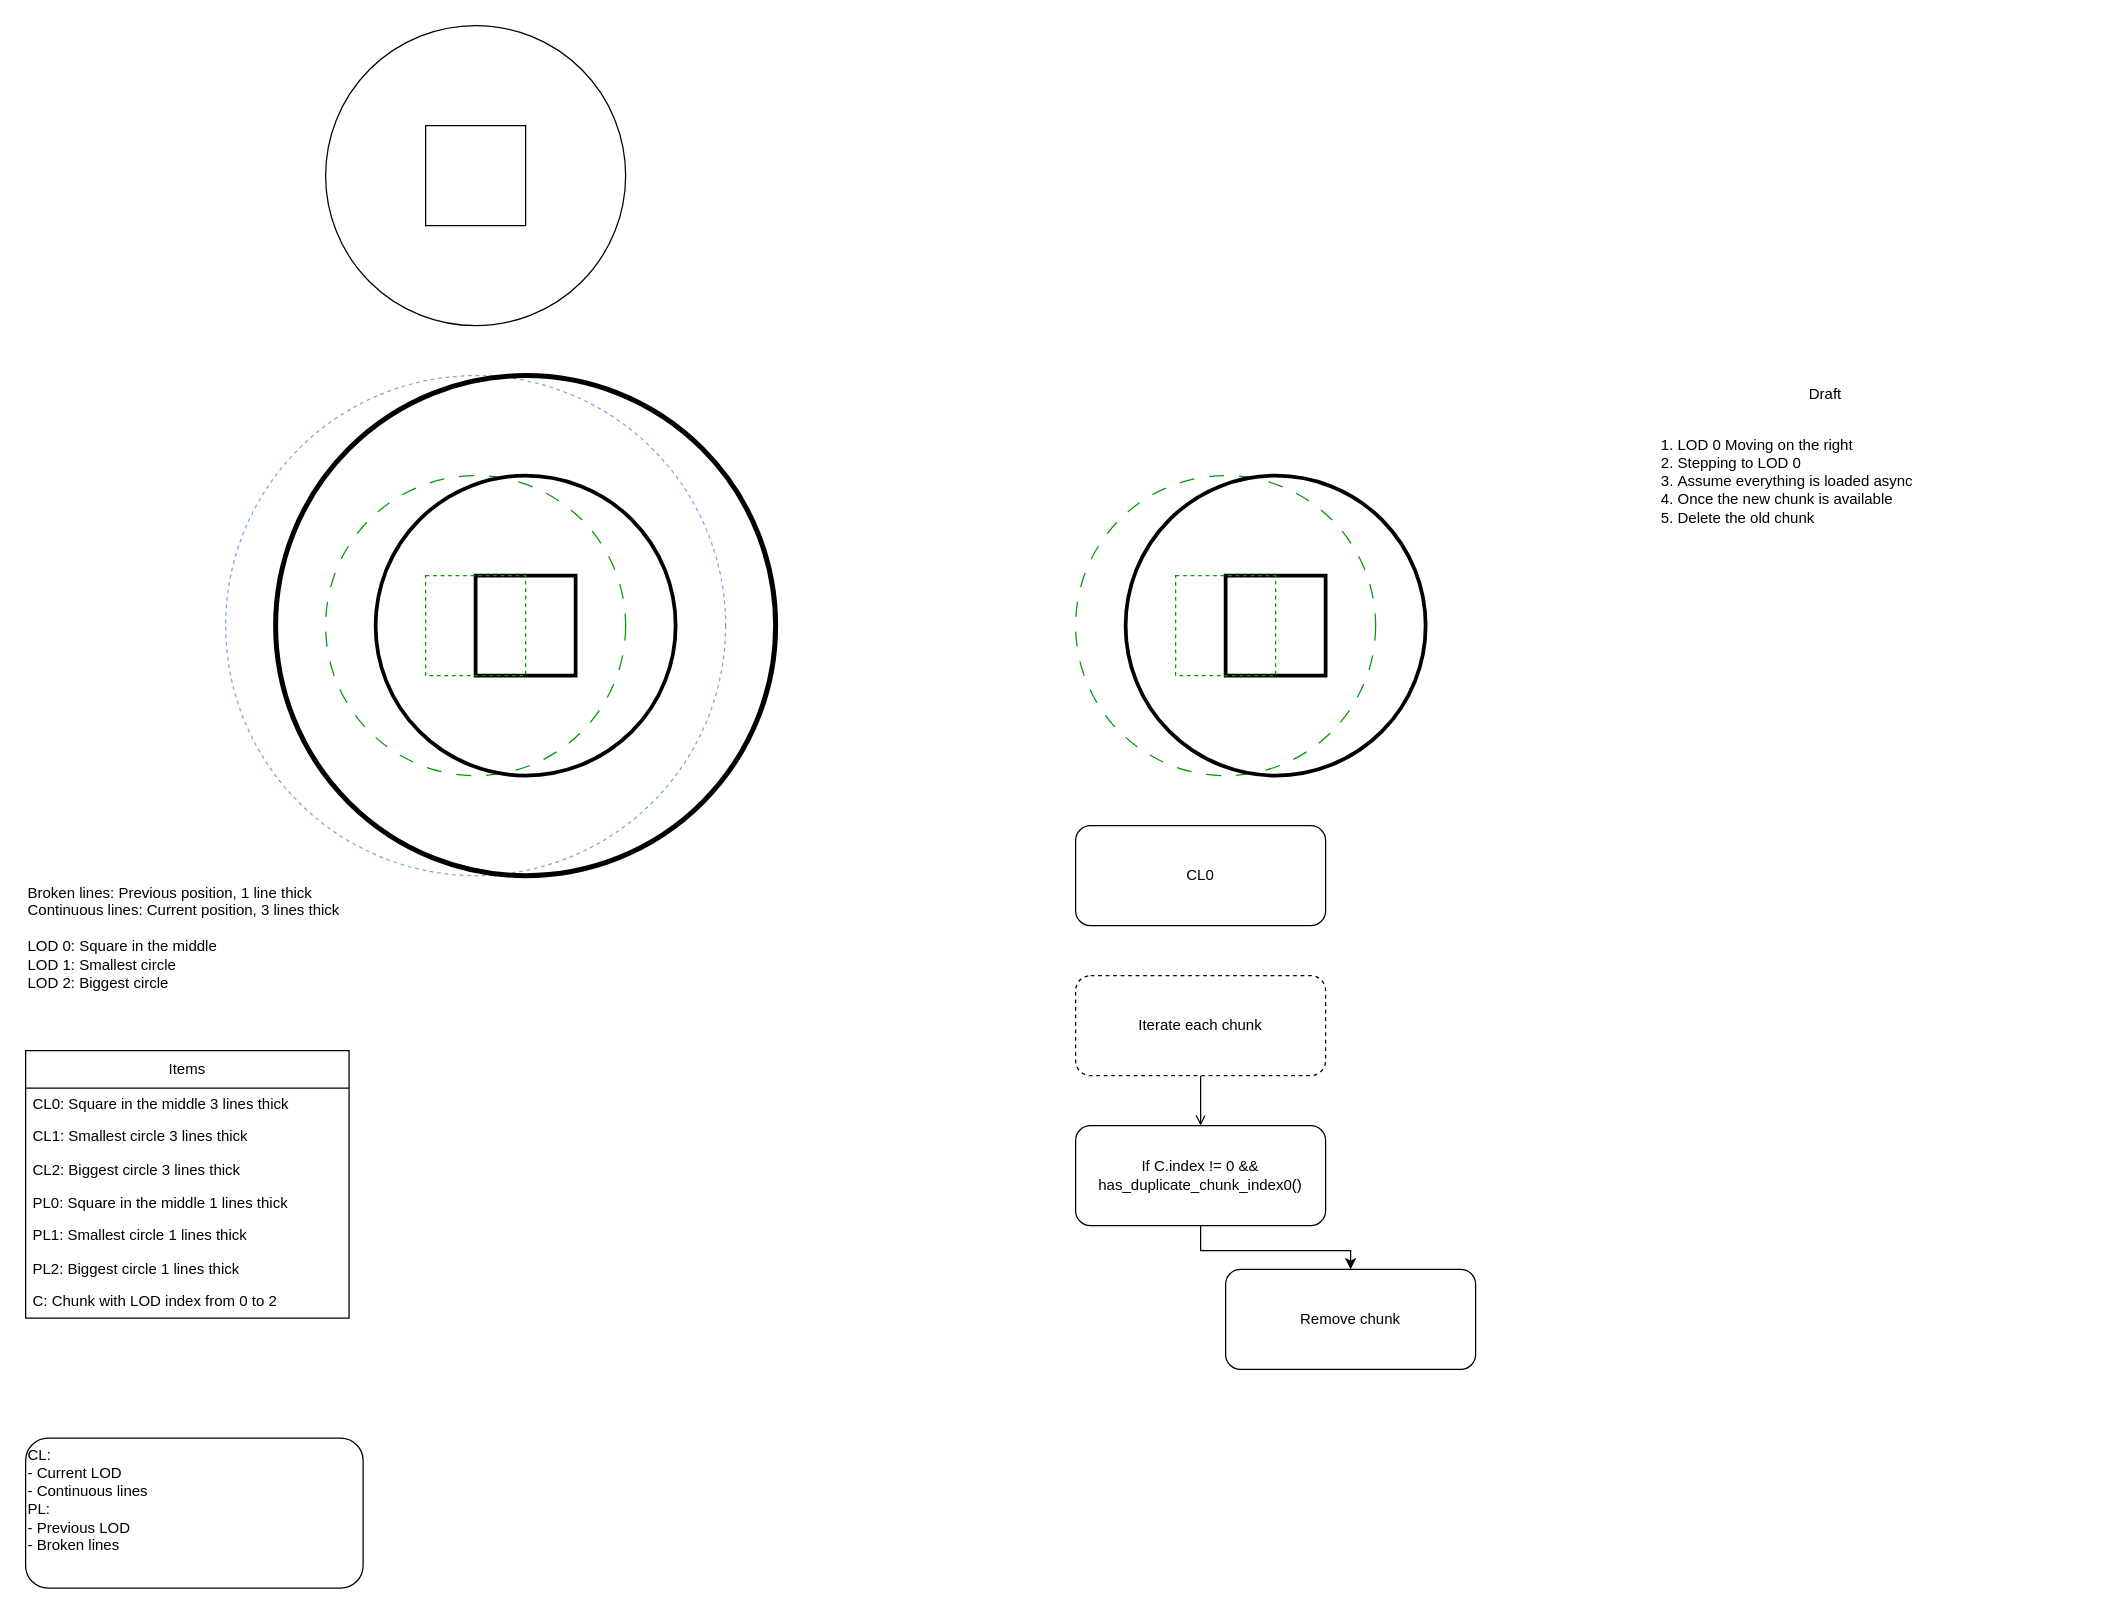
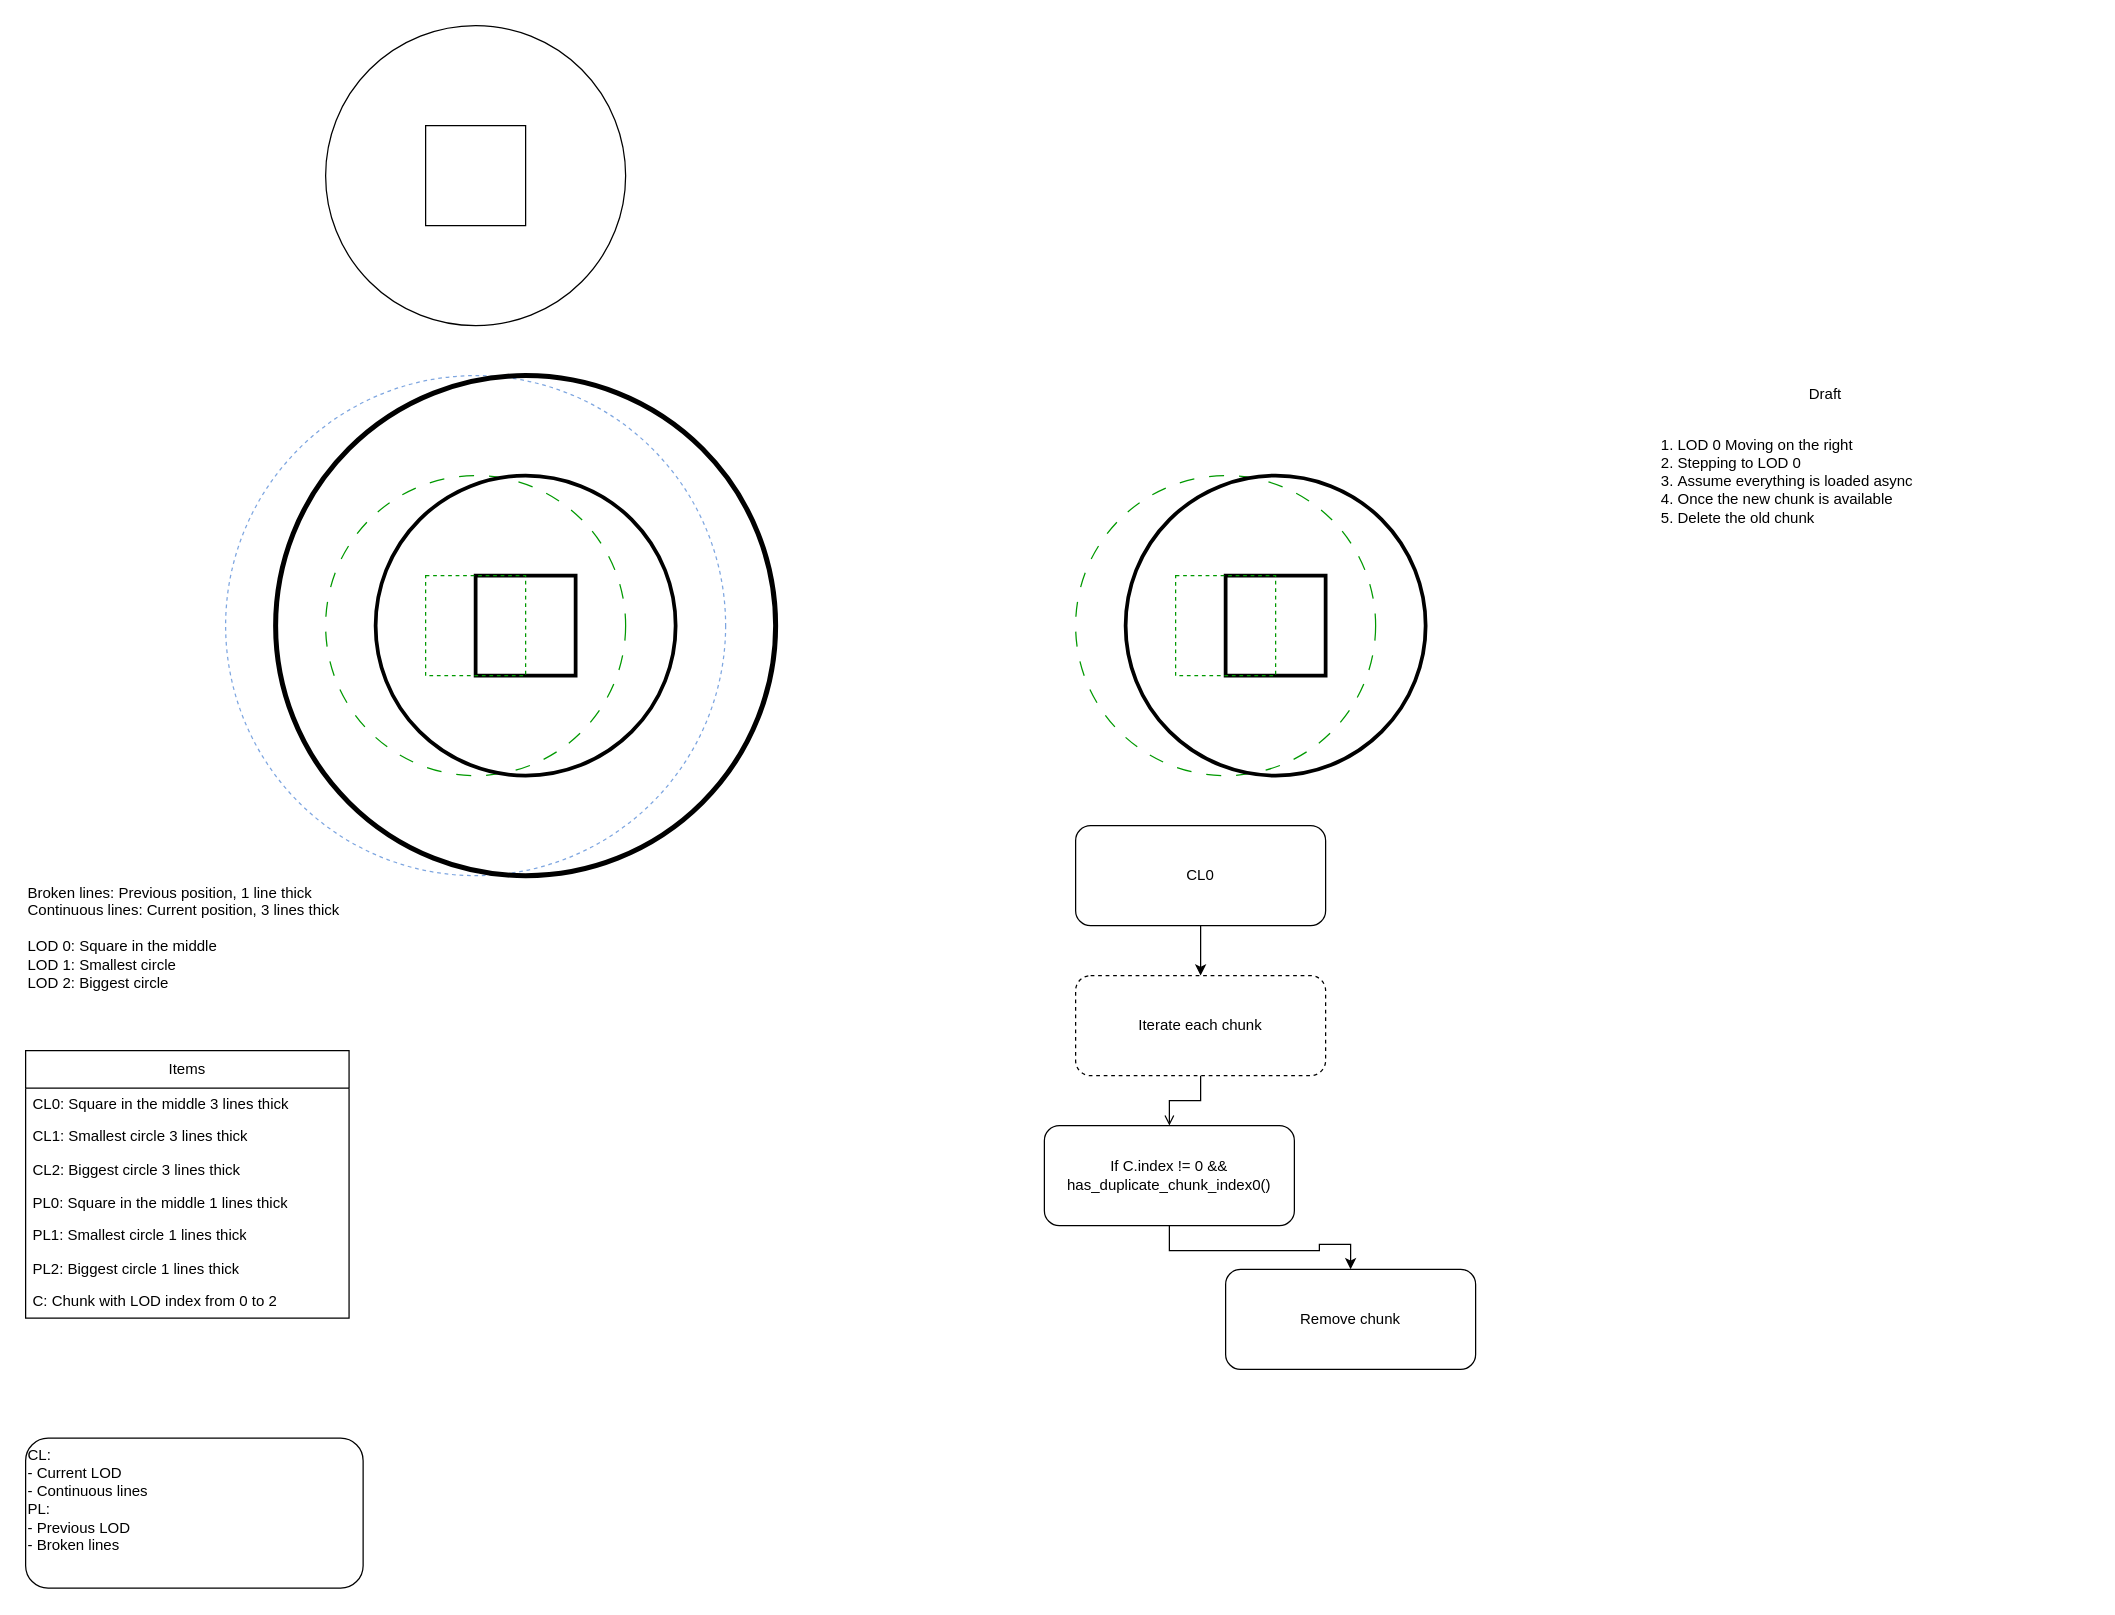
  <mxCell id="0" />
  <mxCell id="1" parent="0" />
  <mxCell id="2" value="" style="ellipse;whiteSpace=wrap;html=1;aspect=fixed;fillColor=none;strokeColor=#009900;dashed=1;dashPattern=12 12;" parent="1" vertex="1"><mxGeometry x="260" y="380" width="240" height="240" as="geometry" /></mxCell>
  <mxCell id="3" value="" style="ellipse;whiteSpace=wrap;html=1;aspect=fixed;fillColor=none;strokeColor=#7EA6E0;dashed=1;" parent="1" vertex="1"><mxGeometry x="180" y="300" width="400" height="400" as="geometry" /></mxCell>
  <mxCell id="4" value="" style="ellipse;whiteSpace=wrap;html=1;aspect=fixed;fillColor=none;strokeWidth=4;" parent="1" vertex="1"><mxGeometry x="220" y="300" width="400" height="400" as="geometry" /></mxCell>
  <mxCell id="5" value="" style="ellipse;whiteSpace=wrap;html=1;aspect=fixed;fillColor=none;" parent="1" vertex="1"><mxGeometry x="260" y="20" width="240" height="240" as="geometry" /></mxCell>
  <mxCell id="6" value="" style="whiteSpace=wrap;html=1;aspect=fixed;fillColor=none;" parent="1" vertex="1"><mxGeometry x="340" y="100" width="80" height="80" as="geometry" /></mxCell>
  <mxCell id="7" value="" style="ellipse;whiteSpace=wrap;html=1;aspect=fixed;fillColor=none;strokeWidth=3;" parent="1" vertex="1"><mxGeometry x="300" y="380" width="240" height="240" as="geometry" /></mxCell>
  <mxCell id="8" value="" style="whiteSpace=wrap;html=1;aspect=fixed;fillColor=none;strokeWidth=3;" parent="1" vertex="1"><mxGeometry x="380" y="460" width="80" height="80" as="geometry" /></mxCell>
  <mxCell id="9" value="" style="whiteSpace=wrap;html=1;aspect=fixed;fillColor=none;strokeColor=#009900;dashed=1;" parent="1" vertex="1"><mxGeometry x="340" y="460" width="80" height="80" as="geometry" /></mxCell>
  <mxCell id="10" value="Broken lines: Previous position, 1 line thick&lt;br&gt;Continuous lines: Current position, 3 lines thick&lt;br&gt;&lt;br&gt;LOD 0: Square in the middle&amp;nbsp;&lt;br&gt;LOD 1: Smallest circle&lt;br&gt;LOD 2: Biggest circle" style="text;html=1;strokeColor=none;fillColor=none;align=left;verticalAlign=top;whiteSpace=wrap;rounded=0;" parent="1" vertex="1"><mxGeometry x="20" y="700" width="270" height="90" as="geometry" /></mxCell>
  <mxCell id="11" value="" style="group" parent="1" vertex="1" connectable="0"><mxGeometry x="1300" y="300" width="370" height="160" as="geometry" /></mxCell>
  <mxCell id="12" value="&lt;ol&gt;&lt;li&gt;LOD 0 Moving on the right&lt;/li&gt;&lt;li&gt;Stepping to LOD 0&lt;br&gt;&lt;/li&gt;&lt;li&gt;Assume everything is loaded async&lt;/li&gt;&lt;li&gt;Once the new chunk is available&lt;/li&gt;&lt;li&gt;Delete the old chunk&lt;/li&gt;&lt;/ol&gt;" style="text;html=1;strokeColor=none;fillColor=none;align=left;verticalAlign=top;whiteSpace=wrap;rounded=0;" parent="11" vertex="1"><mxGeometry y="30" width="370" height="130" as="geometry" /></mxCell>
  <mxCell id="13" value="Draft" style="text;html=1;strokeColor=none;fillColor=none;align=center;verticalAlign=middle;whiteSpace=wrap;rounded=0;" parent="11" vertex="1"><mxGeometry x="130" width="60" height="30" as="geometry" /></mxCell>
+ <mxCell id="14" style="edgeStyle=orthogonalEdgeStyle;rounded=0;orthogonalLoop=1;jettySize=auto;html=1;entryX=0.5;entryY=0;entryDx=0;entryDy=0;" edge="1" parent="1" source="15" target="27"><mxGeometry relative="1" as="geometry" /></mxCell>
  <mxCell id="15" value="CL0" style="rounded=1;whiteSpace=wrap;html=1;fillColor=none;" parent="1" vertex="1"><mxGeometry x="860" y="660" width="200" height="80" as="geometry" /></mxCell>
  <mxCell id="16" value="" style="group" parent="1" vertex="1" connectable="0"><mxGeometry x="20" y="840" width="270" height="150" as="geometry" /></mxCell>
  <mxCell id="17" value="Items" style="swimlane;fontStyle=0;childLayout=stackLayout;horizontal=1;startSize=30;horizontalStack=0;resizeParent=1;resizeParentMax=0;resizeLast=0;collapsible=1;marginBottom=0;whiteSpace=wrap;html=1;" parent="16" vertex="1"><mxGeometry width="258.75" height="214.021" as="geometry" /></mxCell>
  <mxCell id="18" value="CL0: Square in the middle 3 lines thick" style="text;strokeColor=none;fillColor=none;align=left;verticalAlign=middle;spacingLeft=4;spacingRight=4;overflow=hidden;points=[[0,0.5],[1,0.5]];portConstraint=eastwest;rotatable=0;whiteSpace=wrap;html=1;" parent="17" vertex="1"><mxGeometry y="30" width="258.75" height="26.289" as="geometry" /></mxCell>
  <mxCell id="19" value="CL1: Smallest circle 3 lines thick" style="text;strokeColor=none;fillColor=none;align=left;verticalAlign=middle;spacingLeft=4;spacingRight=4;overflow=hidden;points=[[0,0.5],[1,0.5]];portConstraint=eastwest;rotatable=0;whiteSpace=wrap;html=1;" parent="17" vertex="1"><mxGeometry y="56.289" width="258.75" height="26.289" as="geometry" /></mxCell>
  <mxCell id="20" value="CL2: Biggest circle 3 lines thick" style="text;strokeColor=none;fillColor=none;align=left;verticalAlign=middle;spacingLeft=4;spacingRight=4;overflow=hidden;points=[[0,0.5],[1,0.5]];portConstraint=eastwest;rotatable=0;whiteSpace=wrap;html=1;" parent="17" vertex="1"><mxGeometry y="82.577" width="258.75" height="26.289" as="geometry" /></mxCell>
  <mxCell id="21" value="PL0: Square in the middle 1 lines thick" style="text;strokeColor=none;fillColor=none;align=left;verticalAlign=middle;spacingLeft=4;spacingRight=4;overflow=hidden;points=[[0,0.5],[1,0.5]];portConstraint=eastwest;rotatable=0;whiteSpace=wrap;html=1;" parent="17" vertex="1"><mxGeometry y="108.866" width="258.75" height="26.289" as="geometry" /></mxCell>
  <mxCell id="22" value="PL1: Smallest circle 1 lines thick" style="text;strokeColor=none;fillColor=none;align=left;verticalAlign=middle;spacingLeft=4;spacingRight=4;overflow=hidden;points=[[0,0.5],[1,0.5]];portConstraint=eastwest;rotatable=0;whiteSpace=wrap;html=1;" parent="17" vertex="1"><mxGeometry y="135.155" width="258.75" height="26.289" as="geometry" /></mxCell>
  <mxCell id="23" value="PL2: Biggest circle 1 lines thick" style="text;strokeColor=none;fillColor=none;align=left;verticalAlign=middle;spacingLeft=4;spacingRight=4;overflow=hidden;points=[[0,0.5],[1,0.5]];portConstraint=eastwest;rotatable=0;whiteSpace=wrap;html=1;" parent="17" vertex="1"><mxGeometry y="161.443" width="258.75" height="26.289" as="geometry" /></mxCell>
  <mxCell id="24" value="C: Chunk with LOD index from 0 to 2" style="text;strokeColor=none;fillColor=none;align=left;verticalAlign=middle;spacingLeft=4;spacingRight=4;overflow=hidden;points=[[0,0.5],[1,0.5]];portConstraint=eastwest;rotatable=0;whiteSpace=wrap;html=1;" vertex="1" parent="17"><mxGeometry y="187.732" width="258.75" height="26.289" as="geometry" /></mxCell>
  <mxCell id="25" value="CL: &lt;br&gt;- Current LOD&lt;br&gt;- Continuous lines&lt;br&gt;PL: &lt;br&gt;- Previous LOD&lt;br&gt;- Broken lines" style="rounded=1;whiteSpace=wrap;html=1;fillColor=none;align=left;verticalAlign=top;" parent="1" vertex="1"><mxGeometry x="20" y="1150" width="270" height="120" as="geometry" /></mxCell>
  <mxCell id="26" style="edgeStyle=orthogonalEdgeStyle;rounded=0;orthogonalLoop=1;jettySize=auto;html=1;entryX=0.5;entryY=0;entryDx=0;entryDy=0;endArrow=open;" edge="1" parent="1" source="27" target="29"><mxGeometry relative="1" as="geometry" /></mxCell>
  <mxCell id="27" value="Iterate each chunk" style="rounded=1;whiteSpace=wrap;html=1;fillColor=none;dashed=1;" vertex="1" parent="1"><mxGeometry x="860" y="780" width="200" height="80" as="geometry" /></mxCell>
  <mxCell id="28" style="edgeStyle=orthogonalEdgeStyle;rounded=0;orthogonalLoop=1;jettySize=auto;html=1;entryX=0.5;entryY=0;entryDx=0;entryDy=0;" edge="1" parent="1" source="29" target="34"><mxGeometry relative="1" as="geometry" /></mxCell>
- <mxCell id="29" value="If C.index != 0 &amp;amp;&amp;amp;&lt;br&gt;has_duplicate_chunk_index0()" style="rounded=1;whiteSpace=wrap;html=1;fillColor=none;" vertex="1" parent="1"><mxGeometry x="860" y="900" width="200" height="80" as="geometry" /></mxCell>
+ <mxCell id="29" value="If C.index != 0 &amp;amp;&amp;amp;&lt;br&gt;has_duplicate_chunk_index0()" style="rounded=1;whiteSpace=wrap;html=1;fillColor=none;" vertex="1" parent="1"><mxGeometry x="835" y="900" width="200" height="80" as="geometry" /></mxCell>
  <mxCell id="30" value="" style="ellipse;whiteSpace=wrap;html=1;aspect=fixed;fillColor=none;strokeColor=#009900;dashed=1;dashPattern=12 12;" vertex="1" parent="1"><mxGeometry x="860" y="380" width="240" height="240" as="geometry" /></mxCell>
  <mxCell id="31" value="" style="ellipse;whiteSpace=wrap;html=1;aspect=fixed;fillColor=none;strokeWidth=3;" vertex="1" parent="1"><mxGeometry x="900" y="380" width="240" height="240" as="geometry" /></mxCell>
  <mxCell id="32" value="" style="whiteSpace=wrap;html=1;aspect=fixed;fillColor=none;strokeWidth=3;" vertex="1" parent="1"><mxGeometry x="980" y="460" width="80" height="80" as="geometry" /></mxCell>
  <mxCell id="33" value="" style="whiteSpace=wrap;html=1;aspect=fixed;fillColor=none;strokeColor=#009900;dashed=1;" vertex="1" parent="1"><mxGeometry x="940" y="460" width="80" height="80" as="geometry" /></mxCell>
  <mxCell id="34" value="Remove chunk" style="rounded=1;whiteSpace=wrap;html=1;fillColor=none;" vertex="1" parent="1"><mxGeometry x="980" y="1015" width="200" height="80" as="geometry" /></mxCell>
